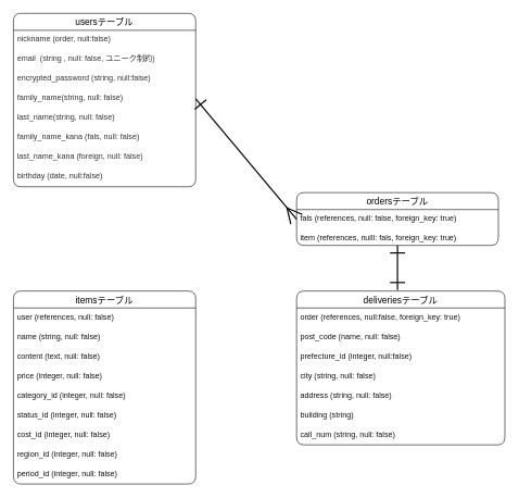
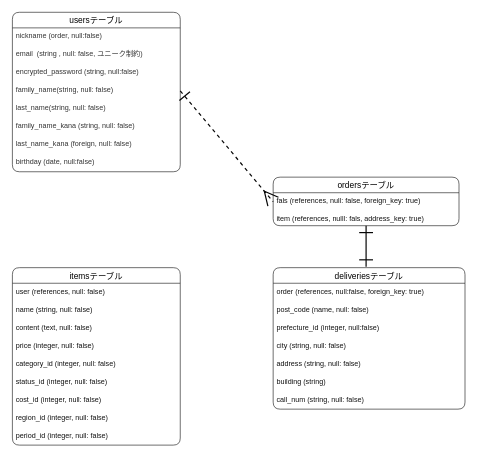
  <mxCell id="0" />
  <mxCell id="1" parent="0" />
  <mxCell id="2" value="itemsテーブル" style="swimlane;fontStyle=0;childLayout=stackLayout;horizontal=1;startSize=26;horizontalStack=0;resizeParent=1;resizeParentMax=0;resizeLast=0;collapsible=1;marginBottom=0;align=center;fontSize=14;rounded=1;strokeColor=#0f0f0f;" parent="1" vertex="1"><mxGeometry x="20" y="446" width="280" height="296" as="geometry" /></mxCell>
  <mxCell id="3" value="user (references, null: false)" style="text;strokeColor=none;fillColor=none;spacingLeft=4;spacingRight=4;overflow=hidden;rotatable=0;points=[[0,0.5],[1,0.5]];portConstraint=eastwest;fontSize=12;rounded=0;labelBackgroundColor=none;labelBorderColor=none;strokeWidth=1;fontColor=#121212;" vertex="1" parent="2"><mxGeometry y="26" width="280" height="30" as="geometry" /></mxCell>
  <mxCell id="4" value="name (string, null: false)" style="text;spacingLeft=4;spacingRight=4;overflow=hidden;rotatable=0;points=[[0,0.5],[1,0.5]];portConstraint=eastwest;fontSize=12;rounded=1;fontColor=#121212;" parent="2" vertex="1"><mxGeometry y="56" width="280" height="30" as="geometry" /></mxCell>
  <mxCell id="5" value="content (text, null: false)" style="text;spacingLeft=4;spacingRight=4;overflow=hidden;rotatable=0;points=[[0,0.5],[1,0.5]];portConstraint=eastwest;fontSize=12;rounded=1;fontColor=#121212;" parent="2" vertex="1"><mxGeometry y="86" width="280" height="30" as="geometry" /></mxCell>
  <mxCell id="6" value="price (integer, null: false)" style="text;spacingLeft=4;spacingRight=4;overflow=hidden;rotatable=0;points=[[0,0.5],[1,0.5]];portConstraint=eastwest;fontSize=12;rounded=1;fontColor=#121212;" parent="2" vertex="1"><mxGeometry y="116" width="280" height="30" as="geometry" /></mxCell>
  <mxCell id="7" value="category_id (integer, null: false)" style="text;spacingLeft=4;spacingRight=4;overflow=hidden;rotatable=0;points=[[0,0.5],[1,0.5]];portConstraint=eastwest;fontSize=12;rounded=1;fontColor=#121212;" parent="2" vertex="1"><mxGeometry y="146" width="280" height="30" as="geometry" /></mxCell>
  <mxCell id="8" value="status_id (integer, null: false)" style="text;spacingLeft=4;spacingRight=4;overflow=hidden;rotatable=0;points=[[0,0.5],[1,0.5]];portConstraint=eastwest;fontSize=12;rounded=1;fontColor=#121212;" parent="2" vertex="1"><mxGeometry y="176" width="280" height="30" as="geometry" /></mxCell>
  <mxCell id="9" value="cost_id (integer, null: false)" style="text;strokeColor=none;fillColor=none;spacingLeft=4;spacingRight=4;overflow=hidden;rotatable=0;points=[[0,0.5],[1,0.5]];portConstraint=eastwest;fontSize=12;rounded=0;labelBackgroundColor=none;labelBorderColor=none;strokeWidth=1;fontColor=#121212;" vertex="1" parent="2"><mxGeometry y="206" width="280" height="30" as="geometry" /></mxCell>
  <mxCell id="10" value="region_id (integer, null: false)" style="text;strokeColor=none;fillColor=none;spacingLeft=4;spacingRight=4;overflow=hidden;rotatable=0;points=[[0,0.5],[1,0.5]];portConstraint=eastwest;fontSize=12;rounded=0;labelBackgroundColor=none;labelBorderColor=none;strokeWidth=1;fontColor=#121212;" vertex="1" parent="2"><mxGeometry y="236" width="280" height="30" as="geometry" /></mxCell>
  <mxCell id="11" value="period_id (integer, null: false)" style="text;strokeColor=none;fillColor=none;spacingLeft=4;spacingRight=4;overflow=hidden;rotatable=0;points=[[0,0.5],[1,0.5]];portConstraint=eastwest;fontSize=12;rounded=0;labelBackgroundColor=none;labelBorderColor=none;strokeWidth=1;fontColor=#121212;" vertex="1" parent="2"><mxGeometry y="266" width="280" height="30" as="geometry" /></mxCell>
  <mxCell id="12" style="edgeStyle=none;html=1;strokeColor=#050505;strokeWidth=2;fontColor=#121212;startArrow=ERone;startFill=0;endArrow=ERone;endFill=0;endSize=20;startSize=20;" edge="1" parent="1" source="13"><mxGeometry relative="1" as="geometry"><mxPoint x="610" y="444.429" as="targetPoint" /></mxGeometry></mxCell>
  <mxCell id="13" value="ordersテーブル" style="swimlane;fontStyle=0;childLayout=stackLayout;horizontal=1;startSize=26;horizontalStack=0;resizeParent=1;resizeParentMax=0;resizeLast=0;collapsible=1;marginBottom=0;align=center;fontSize=14;rounded=1;strokeColor=#0f0f0f;" parent="1" vertex="1"><mxGeometry x="455" y="295" width="310" height="81" as="geometry" /></mxCell>
  <mxCell id="14" value="fals (references, null: false, foreign_key: true)" style="text;spacingLeft=4;spacingRight=4;overflow=hidden;rotatable=0;points=[[0,0.5],[1,0.5]];portConstraint=eastwest;fontSize=12;rounded=1;fontColor=#121212;" parent="13" vertex="1"><mxGeometry y="26" width="310" height="30" as="geometry" /></mxCell>
- <mxCell id="15" value="item (references, nulll: fals, foreign_key: true)" style="text;spacingLeft=4;spacingRight=4;overflow=hidden;rotatable=0;points=[[0,0.5],[1,0.5]];portConstraint=eastwest;fontSize=12;rounded=1;fontColor=#121212;" parent="13" vertex="1"><mxGeometry y="56" width="310" height="25" as="geometry" /></mxCell>
+ <mxCell id="15" value="item (references, nulll: fals, address_key: true)" style="text;spacingLeft=4;spacingRight=4;overflow=hidden;rotatable=0;points=[[0,0.5],[1,0.5]];portConstraint=eastwest;fontSize=12;rounded=1;fontColor=#121212;" parent="13" vertex="1"><mxGeometry y="56" width="310" height="25" as="geometry" /></mxCell>
  <mxCell id="16" value="usersテーブル" style="swimlane;fontStyle=0;childLayout=stackLayout;horizontal=1;startSize=26;horizontalStack=0;resizeParent=1;resizeParentMax=0;resizeLast=0;collapsible=1;marginBottom=0;align=center;fontSize=14;rounded=1;labelBackgroundColor=none;labelBorderColor=none;strokeColor=#0f0f0f;" parent="1" vertex="1"><mxGeometry x="20" y="20" width="280" height="266" as="geometry" /></mxCell>
  <mxCell id="17" value="nickname (order, null:false) " style="text;spacingLeft=4;spacingRight=4;overflow=hidden;rotatable=0;points=[[0,0.5],[1,0.5]];portConstraint=eastwest;fontSize=12;rounded=0;fillColor=none;fontColor=#333333;strokeColor=none;strokeWidth=1;" parent="16" vertex="1"><mxGeometry y="26" width="280" height="30" as="geometry" /></mxCell>
  <mxCell id="18" value="email  (string , null: false, ユニーク制約)" style="text;strokeColor=none;fillColor=none;spacingLeft=4;spacingRight=4;overflow=hidden;rotatable=0;points=[[0,0.5],[1,0.5]];portConstraint=eastwest;fontSize=12;rounded=0;fontColor=#333333;" parent="16" vertex="1"><mxGeometry y="56" width="280" height="30" as="geometry" /></mxCell>
  <mxCell id="19" value="encrypted_password (string, null:false)" style="text;strokeColor=none;fillColor=none;spacingLeft=4;spacingRight=4;overflow=hidden;rotatable=0;points=[[0,0.5],[1,0.5]];portConstraint=eastwest;fontSize=12;rounded=1;fontColor=#333333;" parent="16" vertex="1"><mxGeometry y="86" width="280" height="30" as="geometry" /></mxCell>
  <mxCell id="20" value="family_name(string, null: false)" style="text;strokeColor=none;fillColor=none;spacingLeft=4;spacingRight=4;overflow=hidden;rotatable=0;points=[[0,0.5],[1,0.5]];portConstraint=eastwest;fontSize=12;rounded=1;fontColor=#333333;" parent="16" vertex="1"><mxGeometry y="116" width="280" height="30" as="geometry" /></mxCell>
  <mxCell id="21" value="last_name(string, null: false)" style="text;strokeColor=none;fillColor=none;spacingLeft=4;spacingRight=4;overflow=hidden;rotatable=0;points=[[0,0.5],[1,0.5]];portConstraint=eastwest;fontSize=12;rounded=1;fontColor=#333333;" parent="16" vertex="1"><mxGeometry y="146" width="280" height="30" as="geometry" /></mxCell>
- <mxCell id="22" value="family_name_kana (fals, null: false)" style="text;strokeColor=none;fillColor=none;spacingLeft=4;spacingRight=4;overflow=hidden;rotatable=0;points=[[0,0.5],[1,0.5]];portConstraint=eastwest;fontSize=12;fontColor=#333333;" vertex="1" parent="16"><mxGeometry y="176" width="280" height="30" as="geometry" /></mxCell>
+ <mxCell id="22" value="family_name_kana (string, null: false)" style="text;strokeColor=none;fillColor=none;spacingLeft=4;spacingRight=4;overflow=hidden;rotatable=0;points=[[0,0.5],[1,0.5]];portConstraint=eastwest;fontSize=12;fontColor=#333333;" vertex="1" parent="16"><mxGeometry y="176" width="280" height="30" as="geometry" /></mxCell>
  <mxCell id="23" value="last_name_kana (foreign, null: false)" style="text;strokeColor=none;fillColor=none;spacingLeft=4;spacingRight=4;overflow=hidden;rotatable=0;points=[[0,0.5],[1,0.5]];portConstraint=eastwest;fontSize=12;fontColor=#333333;" vertex="1" parent="16"><mxGeometry y="206" width="280" height="30" as="geometry" /></mxCell>
  <mxCell id="24" value="birthday (date, null:false)" style="text;strokeColor=none;fillColor=none;spacingLeft=4;spacingRight=4;overflow=hidden;rotatable=0;points=[[0,0.5],[1,0.5]];portConstraint=eastwest;fontSize=12;rounded=1;fontColor=#333333;" parent="16" vertex="1"><mxGeometry y="236" width="280" height="30" as="geometry" /></mxCell>
- <mxCell id="25" style="edgeStyle=none;html=1;exitX=1;exitY=0.5;exitDx=0;exitDy=0;entryX=0;entryY=0.5;entryDx=0;entryDy=0;strokeWidth=2;startArrow=ERone;startFill=0;endArrow=ERmany;endFill=0;startSize=20;endSize=20;rounded=1;strokeColor=#050505;" parent="1" source="20" target="14" edge="1"><mxGeometry relative="1" as="geometry" /></mxCell>
+ <mxCell id="25" style="edgeStyle=none;html=1;exitX=1;exitY=0.5;exitDx=0;exitDy=0;entryX=0;entryY=0.5;entryDx=0;entryDy=0;strokeWidth=2;startArrow=ERone;startFill=0;endArrow=ERmany;endFill=0;startSize=20;endSize=20;rounded=1;strokeColor=#050505;dashed=1;" parent="1" source="20" target="14" edge="1"><mxGeometry relative="1" as="geometry" /></mxCell>
  <mxCell id="26" value="deliveriesテーブル" style="swimlane;fontStyle=0;childLayout=stackLayout;horizontal=1;startSize=26;horizontalStack=0;resizeParent=1;resizeParentMax=0;resizeLast=0;collapsible=1;marginBottom=0;align=center;fontSize=14;rounded=1;strokeColor=#0f0f0f;" parent="1" vertex="1"><mxGeometry x="455" y="446" width="320" height="236" as="geometry" /></mxCell>
  <mxCell id="27" value="order (references, null:false, foreign_key: true)" style="text;spacingLeft=4;spacingRight=4;overflow=hidden;rotatable=0;points=[[0,0.5],[1,0.5]];portConstraint=eastwest;fontSize=12;rounded=1;fontColor=#121212;" parent="26" vertex="1"><mxGeometry y="26" width="320" height="30" as="geometry" /></mxCell>
  <mxCell id="28" value="post_code (name, null: false)" style="text;spacingLeft=4;spacingRight=4;overflow=hidden;rotatable=0;points=[[0,0.5],[1,0.5]];portConstraint=eastwest;fontSize=12;rounded=1;fontColor=#121212;" parent="26" vertex="1"><mxGeometry y="56" width="320" height="30" as="geometry" /></mxCell>
  <mxCell id="29" value="prefecture_id (integer, null:false)" style="text;spacingLeft=4;spacingRight=4;overflow=hidden;rotatable=0;points=[[0,0.5],[1,0.5]];portConstraint=eastwest;fontSize=12;rounded=1;fontColor=#121212;" parent="26" vertex="1"><mxGeometry y="86" width="320" height="30" as="geometry" /></mxCell>
  <mxCell id="30" value="city (string, null: false)" style="text;spacingLeft=4;spacingRight=4;overflow=hidden;rotatable=0;points=[[0,0.5],[1,0.5]];portConstraint=eastwest;fontSize=12;rounded=1;fontColor=#121212;" parent="26" vertex="1"><mxGeometry y="116" width="320" height="30" as="geometry" /></mxCell>
  <mxCell id="31" value="address (string, null: false)" style="text;spacingLeft=4;spacingRight=4;overflow=hidden;rotatable=0;points=[[0,0.5],[1,0.5]];portConstraint=eastwest;fontSize=12;rounded=1;fontColor=#121212;" parent="26" vertex="1"><mxGeometry y="146" width="320" height="30" as="geometry" /></mxCell>
  <mxCell id="32" value="building (string) " style="text;spacingLeft=4;spacingRight=4;overflow=hidden;rotatable=0;points=[[0,0.5],[1,0.5]];portConstraint=eastwest;fontSize=12;rounded=1;fontColor=#121212;" parent="26" vertex="1"><mxGeometry y="176" width="320" height="30" as="geometry" /></mxCell>
  <mxCell id="33" value="call_num (string, null: false)" style="text;spacingLeft=4;spacingRight=4;overflow=hidden;rotatable=0;points=[[0,0.5],[1,0.5]];portConstraint=eastwest;fontSize=12;rounded=1;fontColor=#121212;" parent="26" vertex="1"><mxGeometry y="206" width="320" height="30" as="geometry" /></mxCell>
